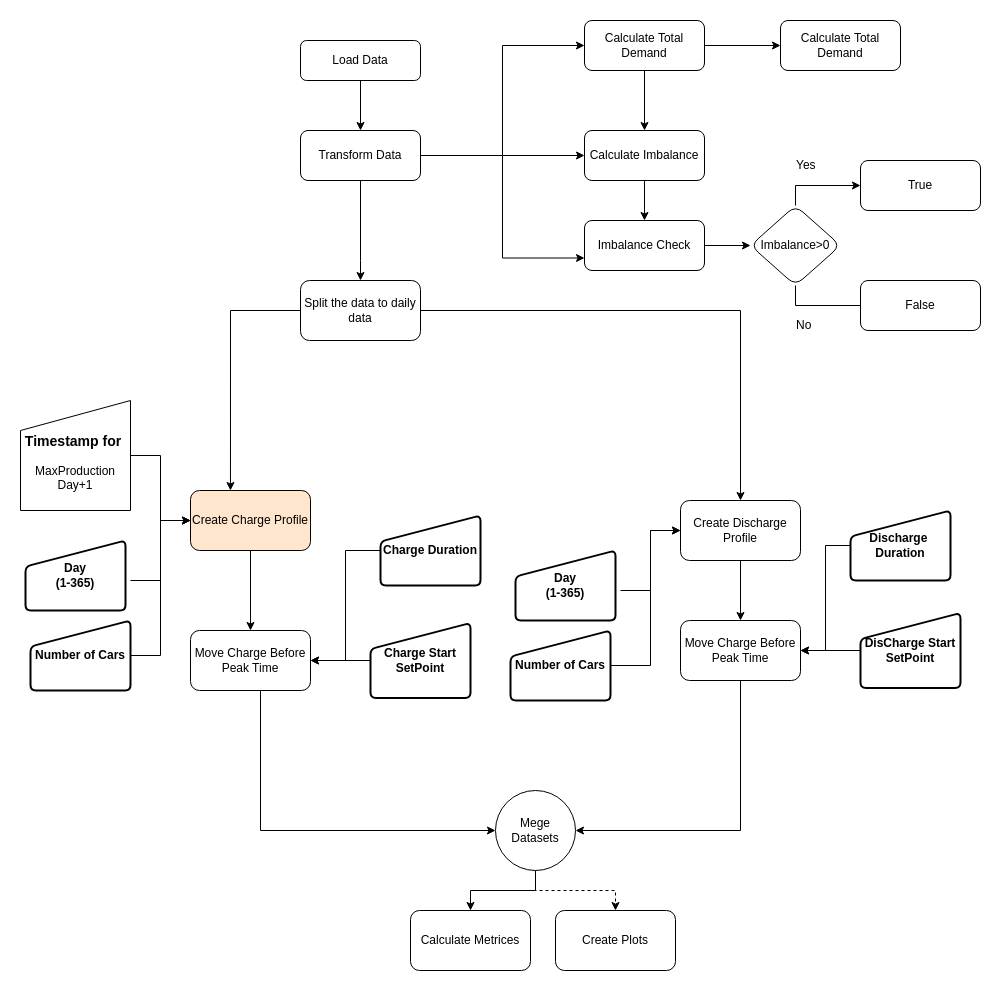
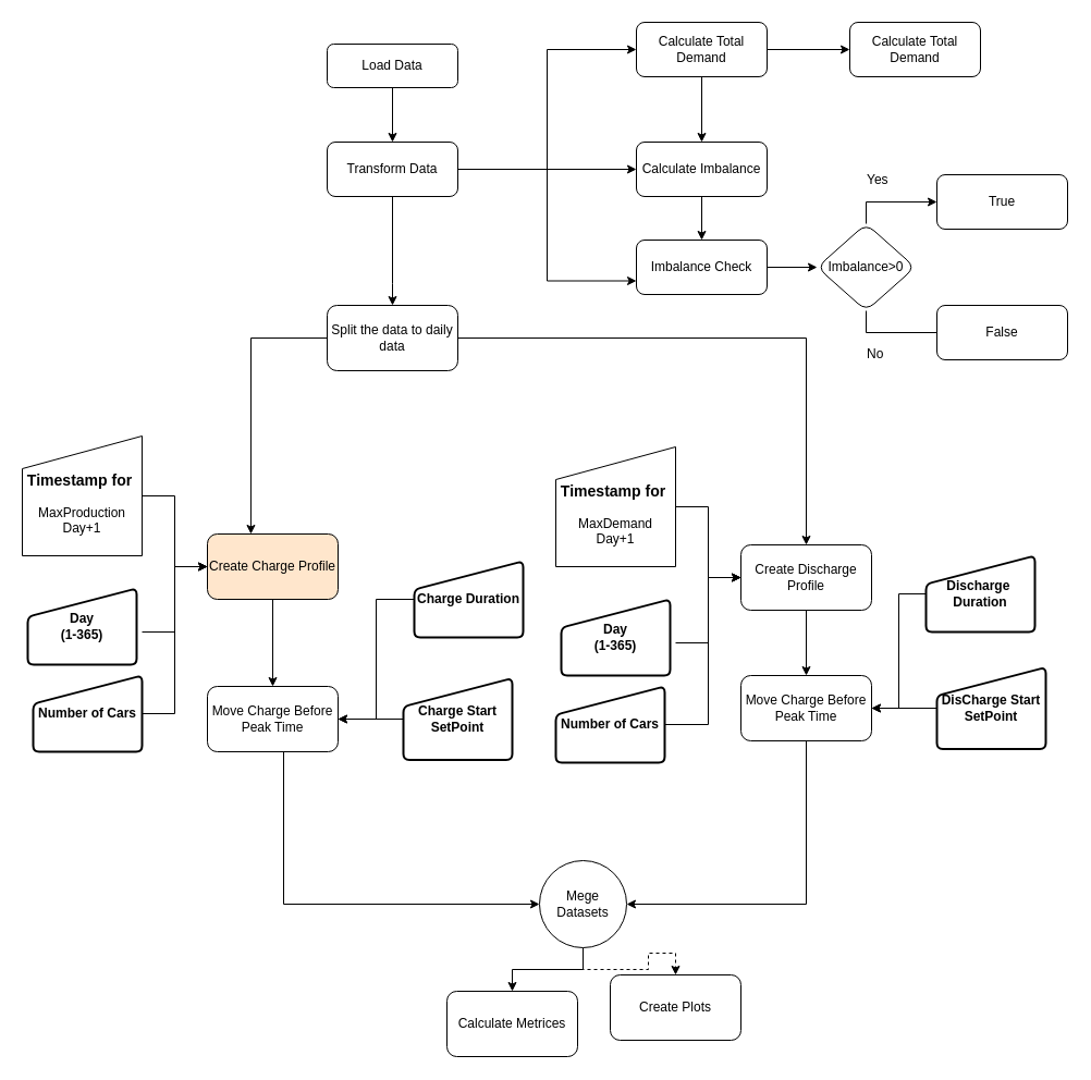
  <mxCell id="0" />
  <mxCell id="1" parent="0" />
  <mxCell id="2" value="" style="edgeStyle=orthogonalEdgeStyle;rounded=0;orthogonalLoop=1;jettySize=auto;html=1;" parent="1" source="3" target="8" edge="1"><mxGeometry relative="1" as="geometry" /></mxCell>
  <mxCell id="3" value="Load Data" style="rounded=1;whiteSpace=wrap;html=1;fontSize=12;glass=0;strokeWidth=1;shadow=0;" parent="1" vertex="1"><mxGeometry x="300" y="40" width="120" height="40" as="geometry" /></mxCell>
  <mxCell id="4" style="edgeStyle=orthogonalEdgeStyle;rounded=0;orthogonalLoop=1;jettySize=auto;html=1;entryX=0;entryY=0.5;entryDx=0;entryDy=0;" parent="1" source="8" target="13" edge="1"><mxGeometry relative="1" as="geometry" /></mxCell>
  <mxCell id="5" value="" style="edgeStyle=orthogonalEdgeStyle;rounded=0;orthogonalLoop=1;jettySize=auto;html=1;" parent="1" source="8" target="27" edge="1"><mxGeometry relative="1" as="geometry"><Array as="points"><mxPoint x="360" y="260" /><mxPoint x="360" y="260" /></Array></mxGeometry></mxCell>
  <mxCell id="6" style="edgeStyle=orthogonalEdgeStyle;rounded=0;orthogonalLoop=1;jettySize=auto;html=1;entryX=0;entryY=0.5;entryDx=0;entryDy=0;" parent="1" source="8" target="10" edge="1"><mxGeometry relative="1" as="geometry" /></mxCell>
  <mxCell id="7" style="edgeStyle=orthogonalEdgeStyle;rounded=0;orthogonalLoop=1;jettySize=auto;html=1;entryX=0;entryY=0.75;entryDx=0;entryDy=0;" parent="1" source="8" target="16" edge="1"><mxGeometry relative="1" as="geometry" /></mxCell>
  <mxCell id="8" value="Transform Data" style="rounded=1;whiteSpace=wrap;html=1;fontSize=12;glass=0;strokeWidth=1;shadow=0;" parent="1" vertex="1"><mxGeometry x="300" y="130" width="120" height="50" as="geometry" /></mxCell>
  <mxCell id="9" value="" style="edgeStyle=orthogonalEdgeStyle;rounded=0;orthogonalLoop=1;jettySize=auto;html=1;" parent="1" source="10" target="16" edge="1"><mxGeometry relative="1" as="geometry" /></mxCell>
  <mxCell id="10" value="Calculate Imbalance" style="rounded=1;whiteSpace=wrap;html=1;fontSize=12;glass=0;strokeWidth=1;shadow=0;" parent="1" vertex="1"><mxGeometry x="584" y="130" width="120" height="50" as="geometry" /></mxCell>
  <mxCell id="11" value="" style="edgeStyle=orthogonalEdgeStyle;rounded=0;orthogonalLoop=1;jettySize=auto;html=1;" parent="1" source="13" target="17" edge="1"><mxGeometry relative="1" as="geometry" /></mxCell>
  <mxCell id="12" style="edgeStyle=orthogonalEdgeStyle;rounded=0;orthogonalLoop=1;jettySize=auto;html=1;exitX=0.5;exitY=1;exitDx=0;exitDy=0;entryX=0.5;entryY=0;entryDx=0;entryDy=0;" parent="1" source="13" target="10" edge="1"><mxGeometry relative="1" as="geometry" /></mxCell>
  <mxCell id="13" value="Calculate Total Demand" style="rounded=1;whiteSpace=wrap;html=1;fontSize=12;glass=0;strokeWidth=1;shadow=0;" parent="1" vertex="1"><mxGeometry x="584" y="20" width="120" height="50" as="geometry" /></mxCell>
  <mxCell id="14" style="edgeStyle=orthogonalEdgeStyle;rounded=0;orthogonalLoop=1;jettySize=auto;html=1;exitX=0.75;exitY=1;exitDx=0;exitDy=0;" parent="1" source="16" edge="1"><mxGeometry relative="1" as="geometry"><mxPoint x="674" y="250" as="targetPoint" /></mxGeometry></mxCell>
  <mxCell id="15" value="" style="edgeStyle=orthogonalEdgeStyle;rounded=0;orthogonalLoop=1;jettySize=auto;html=1;" parent="1" source="16" target="20" edge="1"><mxGeometry relative="1" as="geometry" /></mxCell>
  <mxCell id="16" value="Imbalance Check" style="rounded=1;whiteSpace=wrap;html=1;fontSize=12;glass=0;strokeWidth=1;shadow=0;" parent="1" vertex="1"><mxGeometry x="584" y="220" width="120" height="50" as="geometry" /></mxCell>
  <mxCell id="17" value="Calculate Total Demand" style="rounded=1;whiteSpace=wrap;html=1;fontSize=12;glass=0;strokeWidth=1;shadow=0;" parent="1" vertex="1"><mxGeometry x="780" y="20" width="120" height="50" as="geometry" /></mxCell>
  <mxCell id="18" style="edgeStyle=orthogonalEdgeStyle;rounded=0;orthogonalLoop=1;jettySize=auto;html=1;exitX=0.5;exitY=0;exitDx=0;exitDy=0;entryX=0;entryY=0.5;entryDx=0;entryDy=0;fontStyle=0" parent="1" source="20" target="21" edge="1"><mxGeometry relative="1" as="geometry" /></mxCell>
  <mxCell id="19" style="edgeStyle=orthogonalEdgeStyle;rounded=0;orthogonalLoop=1;jettySize=auto;html=1;entryX=0;entryY=0.5;entryDx=0;entryDy=0;endArrow=none;" parent="1" source="20" target="22" edge="1"><mxGeometry relative="1" as="geometry"><Array as="points"><mxPoint x="795" y="305" /></Array></mxGeometry></mxCell>
  <mxCell id="20" value="Imbalance&amp;gt;0" style="rhombus;whiteSpace=wrap;html=1;rounded=1;glass=0;strokeWidth=1;shadow=0;" parent="1" vertex="1"><mxGeometry x="750" y="205" width="90" height="80" as="geometry" /></mxCell>
  <mxCell id="21" value="True" style="rounded=1;whiteSpace=wrap;html=1;fontSize=12;glass=0;strokeWidth=1;shadow=0;" parent="1" vertex="1"><mxGeometry x="860" y="160" width="120" height="50" as="geometry" /></mxCell>
  <mxCell id="22" value="False" style="rounded=1;whiteSpace=wrap;html=1;fontSize=12;glass=0;strokeWidth=1;shadow=0;" parent="1" vertex="1"><mxGeometry x="860" y="280" width="120" height="50" as="geometry" /></mxCell>
  <mxCell id="23" value="Yes" style="text;strokeColor=none;fillColor=none;align=left;verticalAlign=middle;spacingLeft=4;spacingRight=4;overflow=hidden;points=[[0,0.5],[1,0.5]];portConstraint=eastwest;rotatable=0;whiteSpace=wrap;html=1;" parent="1" vertex="1"><mxGeometry x="790" y="150" width="80" height="30" as="geometry" /></mxCell>
  <mxCell id="24" value="No" style="text;strokeColor=none;fillColor=none;align=left;verticalAlign=middle;spacingLeft=4;spacingRight=4;overflow=hidden;points=[[0,0.5],[1,0.5]];portConstraint=eastwest;rotatable=0;whiteSpace=wrap;html=1;" parent="1" vertex="1"><mxGeometry x="790" y="310" width="80" height="30" as="geometry" /></mxCell>
  <mxCell id="25" style="edgeStyle=orthogonalEdgeStyle;rounded=0;orthogonalLoop=1;jettySize=auto;html=1;entryX=0.333;entryY=0;entryDx=0;entryDy=0;entryPerimeter=0;" parent="1" source="27" target="30" edge="1"><mxGeometry relative="1" as="geometry"><Array as="points"><mxPoint x="230" y="310" /></Array></mxGeometry></mxCell>
  <mxCell id="26" style="edgeStyle=orthogonalEdgeStyle;rounded=0;orthogonalLoop=1;jettySize=auto;html=1;entryX=0.5;entryY=0;entryDx=0;entryDy=0;" parent="1" source="27" target="36" edge="1"><mxGeometry relative="1" as="geometry" /></mxCell>
  <mxCell id="27" value="Split the data to daily data" style="whiteSpace=wrap;html=1;rounded=1;glass=0;strokeWidth=1;shadow=0;" parent="1" vertex="1"><mxGeometry x="300" y="280" width="120" height="60" as="geometry" /></mxCell>
  <mxCell id="28" value="" style="group" parent="1" vertex="1" connectable="0"><mxGeometry x="20" y="400" width="290" height="210" as="geometry" /></mxCell>
  <mxCell id="29" value="" style="edgeStyle=orthogonalEdgeStyle;rounded=0;orthogonalLoop=1;jettySize=auto;html=1;" parent="28" target="30" edge="1"><mxGeometry relative="1" as="geometry"><mxPoint x="110" y="180" as="sourcePoint" /><Array as="points"><mxPoint x="140" y="180" /><mxPoint x="140" y="120" /></Array></mxGeometry></mxCell>
  <mxCell id="30" value="Create Charge Profile" style="rounded=1;whiteSpace=wrap;html=1;glass=0;strokeWidth=1;shadow=0;fillColor=#ffe6cc;" parent="28" vertex="1"><mxGeometry x="170" y="90" width="120" height="60" as="geometry" /></mxCell>
  <mxCell id="31" value="&lt;h3&gt;Timestamp for&amp;nbsp;&lt;/h3&gt;MaxProduction&lt;br&gt;Day+1" style="shape=manualInput;whiteSpace=wrap;html=1;" parent="28" vertex="1"><mxGeometry width="110" height="110" as="geometry" /></mxCell>
  <mxCell id="32" value="&lt;b&gt;Day&lt;br&gt;(1-365)&lt;br&gt;&lt;/b&gt;" style="html=1;strokeWidth=2;shape=manualInput;whiteSpace=wrap;rounded=1;size=26;arcSize=11;" parent="28" vertex="1"><mxGeometry x="5" y="140" width="100" height="70" as="geometry" /></mxCell>
  <mxCell id="33" style="edgeStyle=orthogonalEdgeStyle;rounded=0;orthogonalLoop=1;jettySize=auto;html=1;entryX=0;entryY=0.5;entryDx=0;entryDy=0;" parent="28" source="31" target="30" edge="1"><mxGeometry relative="1" as="geometry" /></mxCell>
  <mxCell id="34" value="" style="group" parent="1" vertex="1" connectable="0"><mxGeometry x="510" y="410" width="290" height="210" as="geometry" /></mxCell>
  <mxCell id="35" value="" style="edgeStyle=orthogonalEdgeStyle;rounded=0;orthogonalLoop=1;jettySize=auto;html=1;" parent="34" target="36" edge="1"><mxGeometry relative="1" as="geometry"><mxPoint x="110" y="180" as="sourcePoint" /><Array as="points"><mxPoint x="140" y="180" /><mxPoint x="140" y="120" /></Array></mxGeometry></mxCell>
  <mxCell id="36" value="Create Discharge Profile" style="rounded=1;whiteSpace=wrap;html=1;glass=0;strokeWidth=1;shadow=0;" parent="34" vertex="1"><mxGeometry x="170" y="90" width="120" height="60" as="geometry" /></mxCell>
+ <mxCell id="37" value="&lt;h3&gt;Timestamp for&amp;nbsp;&lt;/h3&gt;MaxDemand&lt;br&gt;Day+1" style="shape=manualInput;whiteSpace=wrap;html=1;" parent="34" vertex="1"><mxGeometry width="110" height="110" as="geometry" /></mxCell>
  <mxCell id="38" value="&lt;b&gt;Day&lt;br&gt;(1-365)&lt;br&gt;&lt;/b&gt;" style="html=1;strokeWidth=2;shape=manualInput;whiteSpace=wrap;rounded=1;size=26;arcSize=11;" parent="34" vertex="1"><mxGeometry x="5" y="140" width="100" height="70" as="geometry" /></mxCell>
+ <mxCell id="39" style="edgeStyle=orthogonalEdgeStyle;rounded=0;orthogonalLoop=1;jettySize=auto;html=1;entryX=0;entryY=0.5;entryDx=0;entryDy=0;" parent="34" source="37" target="36" edge="1"><mxGeometry relative="1" as="geometry" /></mxCell>
  <mxCell id="40" style="edgeStyle=orthogonalEdgeStyle;rounded=0;orthogonalLoop=1;jettySize=auto;html=1;entryX=0.5;entryY=0;entryDx=0;entryDy=0;" parent="1" source="42" target="43" edge="1"><mxGeometry relative="1" as="geometry"><mxPoint x="555" y="910" as="targetPoint" /></mxGeometry></mxCell>
  <mxCell id="41" style="edgeStyle=orthogonalEdgeStyle;rounded=0;orthogonalLoop=1;jettySize=auto;html=1;entryX=0.5;entryY=0;entryDx=0;entryDy=0;dashed=1;" parent="1" source="42" target="48" edge="1"><mxGeometry relative="1" as="geometry" /></mxCell>
  <mxCell id="42" value="Mege Datasets" style="ellipse;whiteSpace=wrap;html=1;rounded=1;glass=0;strokeWidth=1;shadow=0;" parent="1" vertex="1"><mxGeometry x="495" y="790" width="80" height="80" as="geometry" /></mxCell>
  <mxCell id="43" value="Calculate Metrices" style="rounded=1;whiteSpace=wrap;html=1;" parent="1" vertex="1"><mxGeometry x="410" y="910" width="120" height="60" as="geometry" /></mxCell>
  <mxCell id="44" style="edgeStyle=orthogonalEdgeStyle;rounded=0;orthogonalLoop=1;jettySize=auto;html=1;entryX=0;entryY=0.5;entryDx=0;entryDy=0;" parent="1" source="45" target="30" edge="1"><mxGeometry relative="1" as="geometry"><Array as="points"><mxPoint x="160" y="655" /><mxPoint x="160" y="520" /></Array></mxGeometry></mxCell>
  <mxCell id="45" value="&lt;b&gt;Number of Cars&lt;br&gt;&lt;/b&gt;" style="html=1;strokeWidth=2;shape=manualInput;whiteSpace=wrap;rounded=1;size=26;arcSize=11;" parent="1" vertex="1"><mxGeometry x="30" y="620" width="100" height="70" as="geometry" /></mxCell>
  <mxCell id="46" style="edgeStyle=orthogonalEdgeStyle;rounded=0;orthogonalLoop=1;jettySize=auto;html=1;entryX=0;entryY=0.5;entryDx=0;entryDy=0;" parent="1" source="47" target="36" edge="1"><mxGeometry relative="1" as="geometry"><Array as="points"><mxPoint x="650" y="665" /><mxPoint x="650" y="530" /></Array></mxGeometry></mxCell>
  <mxCell id="47" value="&lt;b style=&quot;border-color: var(--border-color);&quot;&gt;Number of Cars&lt;/b&gt;&lt;b&gt;&lt;br&gt;&lt;/b&gt;" style="html=1;strokeWidth=2;shape=manualInput;whiteSpace=wrap;rounded=1;size=26;arcSize=11;" parent="1" vertex="1"><mxGeometry x="510" y="630" width="100" height="70" as="geometry" /></mxCell>
- <mxCell id="48" value="Create Plots" style="rounded=1;whiteSpace=wrap;html=1;" parent="1" vertex="1"><mxGeometry x="555" y="910" width="120" height="60" as="geometry" /></mxCell>
+ <mxCell id="48" value="Create Plots" style="rounded=1;whiteSpace=wrap;html=1;" parent="1" vertex="1"><mxGeometry x="560" y="895" width="120" height="60" as="geometry" /></mxCell>
  <mxCell id="49" style="edgeStyle=orthogonalEdgeStyle;rounded=0;orthogonalLoop=1;jettySize=auto;html=1;entryX=0;entryY=0.5;entryDx=0;entryDy=0;" edge="1" parent="1" source="50" target="42"><mxGeometry relative="1" as="geometry"><Array as="points"><mxPoint x="260" y="830" /></Array></mxGeometry></mxCell>
  <mxCell id="50" value="Move Charge Before Peak Time" style="whiteSpace=wrap;html=1;rounded=1;glass=0;strokeWidth=1;shadow=0;" vertex="1" parent="1"><mxGeometry x="190" y="630" width="120" height="60" as="geometry" /></mxCell>
  <mxCell id="51" value="" style="edgeStyle=orthogonalEdgeStyle;rounded=0;orthogonalLoop=1;jettySize=auto;html=1;" edge="1" parent="1" source="30" target="50"><mxGeometry relative="1" as="geometry" /></mxCell>
  <mxCell id="52" style="edgeStyle=orthogonalEdgeStyle;rounded=0;orthogonalLoop=1;jettySize=auto;html=1;entryX=1;entryY=0.5;entryDx=0;entryDy=0;" edge="1" parent="1" source="53" target="50"><mxGeometry relative="1" as="geometry" /></mxCell>
  <mxCell id="53" value="&lt;b&gt;Charge Duration&lt;br&gt;&lt;/b&gt;" style="html=1;strokeWidth=2;shape=manualInput;whiteSpace=wrap;rounded=1;size=26;arcSize=11;" vertex="1" parent="1"><mxGeometry x="380" y="515" width="100" height="70" as="geometry" /></mxCell>
  <mxCell id="54" value="" style="edgeStyle=orthogonalEdgeStyle;rounded=0;orthogonalLoop=1;jettySize=auto;html=1;" edge="1" parent="1" source="55" target="50"><mxGeometry relative="1" as="geometry" /></mxCell>
  <mxCell id="55" value="&lt;b&gt;Charge Start SetPoint&lt;br&gt;&lt;/b&gt;" style="html=1;strokeWidth=2;shape=manualInput;whiteSpace=wrap;rounded=1;size=26;arcSize=11;" vertex="1" parent="1"><mxGeometry x="370" y="622.5" width="100" height="75" as="geometry" /></mxCell>
  <mxCell id="56" style="edgeStyle=orthogonalEdgeStyle;rounded=0;orthogonalLoop=1;jettySize=auto;html=1;entryX=1;entryY=0.5;entryDx=0;entryDy=0;" edge="1" parent="1" source="57" target="42"><mxGeometry relative="1" as="geometry"><Array as="points"><mxPoint x="740" y="830" /></Array></mxGeometry></mxCell>
  <mxCell id="57" value="Move Charge Before Peak Time" style="whiteSpace=wrap;html=1;rounded=1;glass=0;strokeWidth=1;shadow=0;" vertex="1" parent="1"><mxGeometry x="680" y="620" width="120" height="60" as="geometry" /></mxCell>
  <mxCell id="58" style="edgeStyle=orthogonalEdgeStyle;rounded=0;orthogonalLoop=1;jettySize=auto;html=1;entryX=1;entryY=0.5;entryDx=0;entryDy=0;" edge="1" parent="1" source="59" target="57"><mxGeometry relative="1" as="geometry" /></mxCell>
  <mxCell id="59" value="&lt;b&gt;Discharge&amp;nbsp;&lt;br&gt;Duration&lt;br&gt;&lt;/b&gt;" style="html=1;strokeWidth=2;shape=manualInput;whiteSpace=wrap;rounded=1;size=26;arcSize=11;" vertex="1" parent="1"><mxGeometry x="850" y="510" width="100" height="70" as="geometry" /></mxCell>
  <mxCell id="60" value="" style="edgeStyle=orthogonalEdgeStyle;rounded=0;orthogonalLoop=1;jettySize=auto;html=1;" edge="1" parent="1" source="61" target="57"><mxGeometry relative="1" as="geometry" /></mxCell>
  <mxCell id="61" value="&lt;b&gt;DisCharge Start SetPoint&lt;br&gt;&lt;/b&gt;" style="html=1;strokeWidth=2;shape=manualInput;whiteSpace=wrap;rounded=1;size=26;arcSize=11;" vertex="1" parent="1"><mxGeometry x="860" y="612.5" width="100" height="75" as="geometry" /></mxCell>
  <mxCell id="62" value="" style="edgeStyle=orthogonalEdgeStyle;rounded=0;orthogonalLoop=1;jettySize=auto;html=1;" edge="1" parent="1" source="36" target="57"><mxGeometry relative="1" as="geometry" /></mxCell>
